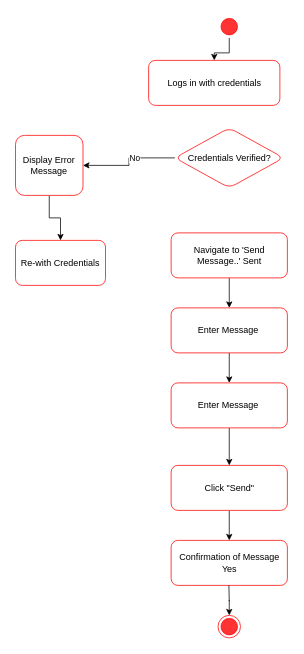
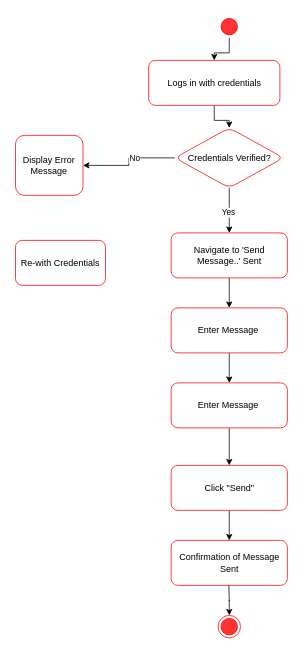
  <mxCell id="0" />
  <mxCell id="1" parent="0" />
  <mxCell id="2" value="" style="edgeStyle=orthogonalEdgeStyle;rounded=0;orthogonalLoop=1;jettySize=auto;html=1;" edge="1" parent="1" source="3" target="5"><mxGeometry relative="1" as="geometry" /></mxCell>
  <mxCell id="3" value="" style="ellipse;html=1;shape=startState;fillColor=#FF3333;strokeColor=#ff0000;" vertex="1" parent="1"><mxGeometry x="290" y="20" width="30" height="30" as="geometry" /></mxCell>
+ <mxCell id="4" value="" style="edgeStyle=orthogonalEdgeStyle;rounded=0;orthogonalLoop=1;jettySize=auto;html=1;" edge="1" parent="1" source="5" target="10"><mxGeometry relative="1" as="geometry" /></mxCell>
  <mxCell id="5" value="Logs in with credentials" style="rounded=1;whiteSpace=wrap;html=1;fillColor=#FFFFFF;strokeColor=#ff0000;" vertex="1" parent="1"><mxGeometry x="197.5" y="80" width="175" height="60" as="geometry" /></mxCell>
+ <mxCell id="6" value="" style="edgeStyle=orthogonalEdgeStyle;rounded=0;orthogonalLoop=1;jettySize=auto;html=1;" edge="1" parent="1" source="10" target="12"><mxGeometry relative="1" as="geometry" /></mxCell>
+ <mxCell id="7" value="Yes" style="edgeLabel;html=1;align=center;verticalAlign=middle;resizable=0;points=[];" vertex="1" connectable="0" parent="6"><mxGeometry x="0.067" y="-2" relative="1" as="geometry"><mxPoint as="offset" /></mxGeometry></mxCell>
  <mxCell id="8" value="" style="edgeStyle=orthogonalEdgeStyle;rounded=0;orthogonalLoop=1;jettySize=auto;html=1;" edge="1" parent="1" source="10" target="21"><mxGeometry relative="1" as="geometry" /></mxCell>
  <mxCell id="9" value="No" style="edgeLabel;html=1;align=center;verticalAlign=middle;resizable=0;points=[];" vertex="1" connectable="0" parent="8"><mxGeometry x="-0.189" relative="1" as="geometry"><mxPoint as="offset" /></mxGeometry></mxCell>
  <mxCell id="10" value="Credentials Verified?" style="rhombus;whiteSpace=wrap;html=1;fillColor=#FFFFFF;strokeColor=#ff0000;rounded=1;" vertex="1" parent="1"><mxGeometry x="232.5" y="170" width="145" height="80" as="geometry" /></mxCell>
  <mxCell id="11" value="" style="edgeStyle=orthogonalEdgeStyle;rounded=0;orthogonalLoop=1;jettySize=auto;html=1;" edge="1" parent="1" source="12" target="14"><mxGeometry relative="1" as="geometry" /></mxCell>
  <mxCell id="12" value="Navigate to 'Send Message..' Sent" style="whiteSpace=wrap;html=1;fillColor=#FFFFFF;strokeColor=#ff0000;rounded=1;" vertex="1" parent="1"><mxGeometry x="227.5" y="310" width="155" height="60" as="geometry" /></mxCell>
  <mxCell id="13" value="" style="edgeStyle=orthogonalEdgeStyle;rounded=0;orthogonalLoop=1;jettySize=auto;html=1;" edge="1" parent="1" source="14" target="16"><mxGeometry relative="1" as="geometry" /></mxCell>
  <mxCell id="14" value="Enter Message&amp;nbsp;" style="whiteSpace=wrap;html=1;fillColor=#FFFFFF;strokeColor=#ff0000;rounded=1;" vertex="1" parent="1"><mxGeometry x="227.5" y="410" width="155" height="60" as="geometry" /></mxCell>
  <mxCell id="15" value="" style="edgeStyle=orthogonalEdgeStyle;rounded=0;orthogonalLoop=1;jettySize=auto;html=1;" edge="1" parent="1" source="16" target="18"><mxGeometry relative="1" as="geometry" /></mxCell>
  <mxCell id="16" value="Enter Message&amp;nbsp;" style="whiteSpace=wrap;html=1;fillColor=#FFFFFF;strokeColor=#ff0000;rounded=1;" vertex="1" parent="1"><mxGeometry x="227.5" y="510" width="155" height="60" as="geometry" /></mxCell>
  <mxCell id="17" value="" style="edgeStyle=orthogonalEdgeStyle;rounded=0;orthogonalLoop=1;jettySize=auto;html=1;" edge="1" parent="1" source="18" target="19"><mxGeometry relative="1" as="geometry" /></mxCell>
  <mxCell id="18" value="Click &quot;Send&quot;" style="whiteSpace=wrap;html=1;fillColor=#FFFFFF;strokeColor=#ff0000;rounded=1;" vertex="1" parent="1"><mxGeometry x="227.5" y="620" width="155" height="60" as="geometry" /></mxCell>
- <mxCell id="19" value="Confirmation of Message Yes" style="whiteSpace=wrap;html=1;fillColor=#FFFFFF;strokeColor=#ff0000;rounded=1;" vertex="1" parent="1"><mxGeometry x="227.5" y="720" width="155" height="60" as="geometry" /></mxCell>
- <mxCell id="20" value="" style="edgeStyle=orthogonalEdgeStyle;rounded=0;orthogonalLoop=1;jettySize=auto;html=1;" edge="1" parent="1" source="21" target="22"><mxGeometry relative="1" as="geometry" /></mxCell>
+ <mxCell id="19" value="Confirmation of Message Sent" style="whiteSpace=wrap;html=1;fillColor=#FFFFFF;strokeColor=#ff0000;rounded=1;" vertex="1" parent="1"><mxGeometry x="227.5" y="720" width="155" height="60" as="geometry" /></mxCell>
  <mxCell id="21" value="Display Error Message" style="whiteSpace=wrap;html=1;fillColor=#FFFFFF;strokeColor=#ff0000;rounded=1;" vertex="1" parent="1"><mxGeometry x="20" y="180" width="90" height="80" as="geometry" /></mxCell>
  <mxCell id="22" value="Re-with Credentials" style="whiteSpace=wrap;html=1;fillColor=#FFFFFF;strokeColor=#ff0000;rounded=1;" vertex="1" parent="1"><mxGeometry x="20" y="320" width="120" height="60" as="geometry" /></mxCell>
  <mxCell id="23" value="" style="ellipse;html=1;shape=endState;fillColor=#FF3333;strokeColor=#ff0000;" vertex="1" parent="1"><mxGeometry x="290" y="820" width="30" height="30" as="geometry" /></mxCell>
  <mxCell id="24" value="" style="edgeStyle=orthogonalEdgeStyle;rounded=0;orthogonalLoop=1;jettySize=auto;html=1;entryX=0.5;entryY=0;entryDx=0;entryDy=0;" edge="1" parent="1" target="23"><mxGeometry relative="1" as="geometry"><mxPoint x="304.5" y="780" as="sourcePoint" /><mxPoint x="304.5" y="820" as="targetPoint" /></mxGeometry></mxCell>
